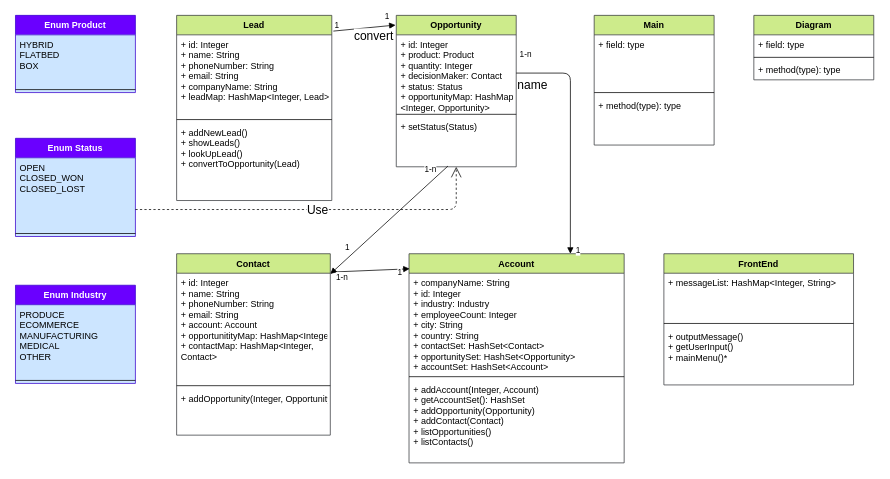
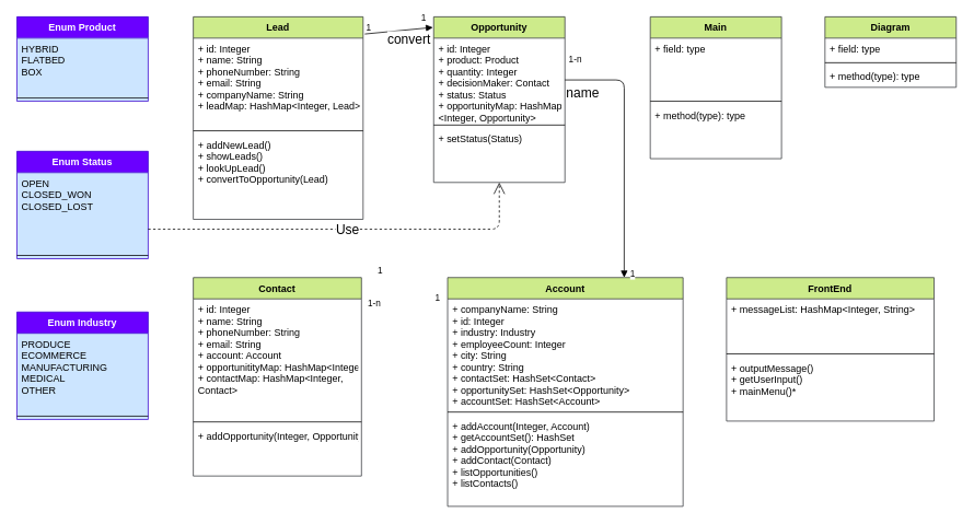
  <mxCell id="0" />
  <mxCell id="1" parent="0" />
  <mxCell id="2" value="Enum Product&#10;" style="swimlane;fontStyle=1;align=center;verticalAlign=top;childLayout=stackLayout;horizontal=1;startSize=26;horizontalStack=0;resizeParent=1;resizeParentMax=0;resizeLast=0;collapsible=1;marginBottom=0;fillColor=#6a00ff;strokeColor=#3700CC;swimlaneFillColor=#CCE5FF;fontColor=#ffffff;" parent="1" vertex="1"><mxGeometry x="20" y="20" width="160" height="103" as="geometry" /></mxCell>
  <mxCell id="3" value="HYBRID&#10;FLATBED&#10;BOX&#10;&#10;" style="text;strokeColor=none;fillColor=none;align=left;verticalAlign=top;spacingLeft=4;spacingRight=4;overflow=hidden;rotatable=0;points=[[0,0.5],[1,0.5]];portConstraint=eastwest;" parent="2" vertex="1"><mxGeometry y="26" width="160" height="69" as="geometry" /></mxCell>
  <mxCell id="4" value="" style="line;strokeWidth=1;fillColor=none;align=left;verticalAlign=middle;spacingTop=-1;spacingLeft=3;spacingRight=3;rotatable=0;labelPosition=right;points=[];portConstraint=eastwest;" parent="2" vertex="1"><mxGeometry y="95" width="160" height="8" as="geometry" /></mxCell>
  <mxCell id="5" value="Contact" style="swimlane;fontStyle=1;align=center;verticalAlign=top;childLayout=stackLayout;horizontal=1;startSize=26;horizontalStack=0;resizeParent=1;resizeParentMax=0;resizeLast=0;collapsible=1;marginBottom=0;fillColor=#cdeb8b;strokeColor=#36393d;" parent="1" vertex="1"><mxGeometry x="235" y="338" width="205" height="242" as="geometry" /></mxCell>
  <mxCell id="6" value="+ id: Integer&#10;+ name: String&#10;+ phoneNumber: String&#10;+ email: String&#10;+ account: Account&#10;+ opportunitityMap: HashMap&lt;Integer,Opportunity&gt;&#10;+ contactMap: HashMap&lt;Integer,&#10;Contact&gt;" style="text;strokeColor=none;fillColor=none;align=left;verticalAlign=top;spacingLeft=4;spacingRight=4;overflow=hidden;rotatable=0;points=[[0,0.5],[1,0.5]];portConstraint=eastwest;" parent="5" vertex="1"><mxGeometry y="26" width="205" height="146" as="geometry" /></mxCell>
  <mxCell id="7" value="" style="line;strokeWidth=1;fillColor=none;align=left;verticalAlign=middle;spacingTop=-1;spacingLeft=3;spacingRight=3;rotatable=0;labelPosition=right;points=[];portConstraint=eastwest;" parent="5" vertex="1"><mxGeometry y="172" width="205" height="8" as="geometry" /></mxCell>
  <mxCell id="8" value="+ addOpportunity(Integer, Opportunity)" style="text;strokeColor=none;fillColor=none;align=left;verticalAlign=top;spacingLeft=4;spacingRight=4;overflow=hidden;rotatable=0;points=[[0,0.5],[1,0.5]];portConstraint=eastwest;" parent="5" vertex="1"><mxGeometry y="180" width="205" height="62" as="geometry" /></mxCell>
  <mxCell id="9" value="Main" style="swimlane;fontStyle=1;align=center;verticalAlign=top;childLayout=stackLayout;horizontal=1;startSize=26;horizontalStack=0;resizeParent=1;resizeParentMax=0;resizeLast=0;collapsible=1;marginBottom=0;fillColor=#cdeb8b;strokeColor=#36393d;" parent="1" vertex="1"><mxGeometry x="792" y="20" width="160" height="173" as="geometry" /></mxCell>
  <mxCell id="10" value="+ field: type" style="text;strokeColor=none;fillColor=none;align=left;verticalAlign=top;spacingLeft=4;spacingRight=4;overflow=hidden;rotatable=0;points=[[0,0.5],[1,0.5]];portConstraint=eastwest;" parent="9" vertex="1"><mxGeometry y="26" width="160" height="73" as="geometry" /></mxCell>
  <mxCell id="11" value="" style="line;strokeWidth=1;fillColor=none;align=left;verticalAlign=middle;spacingTop=-1;spacingLeft=3;spacingRight=3;rotatable=0;labelPosition=right;points=[];portConstraint=eastwest;" parent="9" vertex="1"><mxGeometry y="99" width="160" height="8" as="geometry" /></mxCell>
  <mxCell id="12" value="+ method(type): type" style="text;strokeColor=none;fillColor=none;align=left;verticalAlign=top;spacingLeft=4;spacingRight=4;overflow=hidden;rotatable=0;points=[[0,0.5],[1,0.5]];portConstraint=eastwest;" parent="9" vertex="1"><mxGeometry y="107" width="160" height="66" as="geometry" /></mxCell>
  <mxCell id="13" value="Enum Status&#10; " style="swimlane;fontStyle=1;align=center;verticalAlign=top;childLayout=stackLayout;horizontal=1;startSize=26;horizontalStack=0;resizeParent=1;resizeParentMax=0;resizeLast=0;collapsible=1;marginBottom=0;fillColor=#6a00ff;strokeColor=#3700CC;swimlaneFillColor=#CCE5FF;fontColor=#ffffff;" parent="1" vertex="1"><mxGeometry x="20" y="184" width="160" height="131" as="geometry" /></mxCell>
  <mxCell id="14" value="OPEN&#10;CLOSED_WON&#10;CLOSED_LOST&#10;" style="text;strokeColor=none;fillColor=none;align=left;verticalAlign=top;spacingLeft=4;spacingRight=4;overflow=hidden;rotatable=0;points=[[0,0.5],[1,0.5]];portConstraint=eastwest;" parent="13" vertex="1"><mxGeometry y="26" width="160" height="97" as="geometry" /></mxCell>
  <mxCell id="15" value="" style="line;strokeWidth=1;fillColor=none;align=left;verticalAlign=middle;spacingTop=-1;spacingLeft=3;spacingRight=3;rotatable=0;labelPosition=right;points=[];portConstraint=eastwest;" parent="13" vertex="1"><mxGeometry y="123" width="160" height="8" as="geometry" /></mxCell>
  <mxCell id="16" value="Account" style="swimlane;fontStyle=1;align=center;verticalAlign=top;childLayout=stackLayout;horizontal=1;startSize=26;horizontalStack=0;resizeParent=1;resizeParentMax=0;resizeLast=0;collapsible=1;marginBottom=0;fillColor=#cdeb8b;strokeColor=#36393d;" parent="1" vertex="1"><mxGeometry x="545" y="338" width="287" height="279" as="geometry" /></mxCell>
  <mxCell id="17" value="+ companyName: String&#10;+ id: Integer&#10;+ industry: Industry&#10;+ employeeCount: Integer&#10;+ city: String&#10;+ country: String&#10;+ contactSet: HashSet&lt;Contact&gt;&#10;+ opportunitySet: HashSet&lt;Opportunity&gt;&#10;+ accountSet: HashSet&lt;Account&gt;" style="text;strokeColor=none;fillColor=none;align=left;verticalAlign=top;spacingLeft=4;spacingRight=4;overflow=hidden;rotatable=0;points=[[0,0.5],[1,0.5]];portConstraint=eastwest;" parent="16" vertex="1"><mxGeometry y="26" width="287" height="134" as="geometry" /></mxCell>
  <mxCell id="18" value="" style="line;strokeWidth=1;fillColor=none;align=left;verticalAlign=middle;spacingTop=-1;spacingLeft=3;spacingRight=3;rotatable=0;labelPosition=right;points=[];portConstraint=eastwest;" parent="16" vertex="1"><mxGeometry y="160" width="287" height="8" as="geometry" /></mxCell>
  <mxCell id="19" value="+ addAccount(Integer, Account)&#10;+ getAccountSet(): HashSet&#10;+ addOpportunity(Opportunity)&#10;+ addContact(Contact)&#10;+ listOpportunities()&#10;+ listContacts()&#10;&#10;&#10;" style="text;strokeColor=none;fillColor=none;align=left;verticalAlign=top;spacingLeft=4;spacingRight=4;overflow=hidden;rotatable=0;points=[[0,0.5],[1,0.5]];portConstraint=eastwest;" parent="16" vertex="1"><mxGeometry y="168" width="287" height="111" as="geometry" /></mxCell>
  <mxCell id="20" value="Enum Industry&#10;" style="swimlane;fontStyle=1;align=center;verticalAlign=top;childLayout=stackLayout;horizontal=1;startSize=26;horizontalStack=0;resizeParent=1;resizeParentMax=0;resizeLast=0;collapsible=1;marginBottom=0;fillColor=#6a00ff;strokeColor=#3700CC;swimlaneFillColor=#CCE5FF;fontColor=#ffffff;" parent="1" vertex="1"><mxGeometry x="20" y="380" width="160" height="131" as="geometry" /></mxCell>
  <mxCell id="21" value="PRODUCE&#10;ECOMMERCE&#10;MANUFACTURING&#10;MEDICAL&#10;OTHER&#10;" style="text;strokeColor=none;fillColor=none;align=left;verticalAlign=top;spacingLeft=4;spacingRight=4;overflow=hidden;rotatable=0;points=[[0,0.5],[1,0.5]];portConstraint=eastwest;" parent="20" vertex="1"><mxGeometry y="26" width="160" height="97" as="geometry" /></mxCell>
  <mxCell id="22" value="" style="line;strokeWidth=1;fillColor=none;align=left;verticalAlign=middle;spacingTop=-1;spacingLeft=3;spacingRight=3;rotatable=0;labelPosition=right;points=[];portConstraint=eastwest;" parent="20" vertex="1"><mxGeometry y="123" width="160" height="8" as="geometry" /></mxCell>
  <mxCell id="23" value="FrontEnd" style="swimlane;fontStyle=1;align=center;verticalAlign=top;childLayout=stackLayout;horizontal=1;startSize=26;horizontalStack=0;resizeParent=1;resizeParentMax=0;resizeLast=0;collapsible=1;marginBottom=0;fillColor=#cdeb8b;strokeColor=#36393d;" parent="1" vertex="1"><mxGeometry x="885" y="338" width="253" height="175" as="geometry" /></mxCell>
  <mxCell id="24" value="+ messageList: HashMap&lt;Integer, String&gt;" style="text;strokeColor=none;fillColor=none;align=left;verticalAlign=top;spacingLeft=4;spacingRight=4;overflow=hidden;rotatable=0;points=[[0,0.5],[1,0.5]];portConstraint=eastwest;" parent="23" vertex="1"><mxGeometry y="26" width="253" height="63" as="geometry" /></mxCell>
  <mxCell id="25" value="" style="line;strokeWidth=1;fillColor=none;align=left;verticalAlign=middle;spacingTop=-1;spacingLeft=3;spacingRight=3;rotatable=0;labelPosition=right;points=[];portConstraint=eastwest;" parent="23" vertex="1"><mxGeometry y="89" width="253" height="8" as="geometry" /></mxCell>
  <mxCell id="26" value="+ outputMessage()&#10;+ getUserInput()&#10;+ mainMenu()*&#10;&#10;" style="text;strokeColor=none;fillColor=none;align=left;verticalAlign=top;spacingLeft=4;spacingRight=4;overflow=hidden;rotatable=0;points=[[0,0.5],[1,0.5]];portConstraint=eastwest;" parent="23" vertex="1"><mxGeometry y="97" width="253" height="78" as="geometry" /></mxCell>
  <mxCell id="27" value="Lead" style="swimlane;fontStyle=1;align=center;verticalAlign=top;childLayout=stackLayout;horizontal=1;startSize=26;horizontalStack=0;resizeParent=1;resizeParentMax=0;resizeLast=0;collapsible=1;marginBottom=0;fillColor=#cdeb8b;strokeColor=#36393d;" parent="1" vertex="1"><mxGeometry x="235" y="20" width="207" height="247" as="geometry" /></mxCell>
  <mxCell id="28" value="+ id: Integer&#10;+ name: String&#10;+ phoneNumber: String&#10;+ email: String&#10;+ companyName: String&#10;+ leadMap: HashMap&lt;Integer, Lead&gt;&#10;" style="text;strokeColor=none;fillColor=none;align=left;verticalAlign=top;spacingLeft=4;spacingRight=4;overflow=hidden;rotatable=0;points=[[0,0.5],[1,0.5]];portConstraint=eastwest;" parent="27" vertex="1"><mxGeometry y="26" width="207" height="109" as="geometry" /></mxCell>
  <mxCell id="29" value="" style="line;strokeWidth=1;fillColor=none;align=left;verticalAlign=middle;spacingTop=-1;spacingLeft=3;spacingRight=3;rotatable=0;labelPosition=right;points=[];portConstraint=eastwest;" parent="27" vertex="1"><mxGeometry y="135" width="207" height="8" as="geometry" /></mxCell>
  <mxCell id="30" value="+ addNewLead()&#10;+ showLeads()&#10;+ lookUpLead()&#10;+ convertToOpportunity(Lead)&#10;&#10;&#10;&#10;" style="text;strokeColor=none;fillColor=none;align=left;verticalAlign=top;spacingLeft=4;spacingRight=4;overflow=hidden;rotatable=0;points=[[0,0.5],[1,0.5]];portConstraint=eastwest;" parent="27" vertex="1"><mxGeometry y="143" width="207" height="104" as="geometry" /></mxCell>
  <mxCell id="31" value="Diagram" style="swimlane;fontStyle=1;align=center;verticalAlign=top;childLayout=stackLayout;horizontal=1;startSize=26;horizontalStack=0;resizeParent=1;resizeParentMax=0;resizeLast=0;collapsible=1;marginBottom=0;fillColor=#cdeb8b;strokeColor=#36393d;" parent="1" vertex="1"><mxGeometry x="1005" y="20" width="160" height="86" as="geometry" /></mxCell>
  <mxCell id="32" value="+ field: type" style="text;strokeColor=none;fillColor=none;align=left;verticalAlign=top;spacingLeft=4;spacingRight=4;overflow=hidden;rotatable=0;points=[[0,0.5],[1,0.5]];portConstraint=eastwest;" parent="31" vertex="1"><mxGeometry y="26" width="160" height="26" as="geometry" /></mxCell>
  <mxCell id="33" value="" style="line;strokeWidth=1;fillColor=none;align=left;verticalAlign=middle;spacingTop=-1;spacingLeft=3;spacingRight=3;rotatable=0;labelPosition=right;points=[];portConstraint=eastwest;" parent="31" vertex="1"><mxGeometry y="52" width="160" height="8" as="geometry" /></mxCell>
  <mxCell id="34" value="+ method(type): type" style="text;strokeColor=none;fillColor=none;align=left;verticalAlign=top;spacingLeft=4;spacingRight=4;overflow=hidden;rotatable=0;points=[[0,0.5],[1,0.5]];portConstraint=eastwest;" parent="31" vertex="1"><mxGeometry y="60" width="160" height="26" as="geometry" /></mxCell>
  <mxCell id="35" value="Opportunity" style="swimlane;fontStyle=1;align=center;verticalAlign=top;childLayout=stackLayout;horizontal=1;startSize=26;horizontalStack=0;resizeParent=1;resizeParentMax=0;resizeLast=0;collapsible=1;marginBottom=0;fillColor=#cdeb8b;strokeColor=#36393d;" parent="1" vertex="1"><mxGeometry x="528" y="20" width="160" height="202" as="geometry" /></mxCell>
  <mxCell id="36" value="+ id: Integer&#10;+ product: Product&#10;+ quantity: Integer&#10;+ decisionMaker: Contact&#10;+ status: Status&#10;+ opportunityMap: HashMap&#10;&lt;Integer, Opportunity&gt;&#10;&#10;&#10;&#10;" style="text;strokeColor=none;fillColor=none;align=left;verticalAlign=top;spacingLeft=4;spacingRight=4;overflow=hidden;rotatable=0;points=[[0,0.5],[1,0.5]];portConstraint=eastwest;" parent="35" vertex="1"><mxGeometry y="26" width="160" height="102" as="geometry" /></mxCell>
  <mxCell id="37" value="" style="line;strokeWidth=1;fillColor=none;align=left;verticalAlign=middle;spacingTop=-1;spacingLeft=3;spacingRight=3;rotatable=0;labelPosition=right;points=[];portConstraint=eastwest;" parent="35" vertex="1"><mxGeometry y="128" width="160" height="8" as="geometry" /></mxCell>
  <mxCell id="38" value="+ setStatus(Status)" style="text;strokeColor=none;fillColor=none;align=left;verticalAlign=top;spacingLeft=4;spacingRight=4;overflow=hidden;rotatable=0;points=[[0,0.5],[1,0.5]];portConstraint=eastwest;" parent="35" vertex="1"><mxGeometry y="136" width="160" height="66" as="geometry" /></mxCell>
  <mxCell id="39" value="convert" style="endArrow=block;endFill=1;html=1;align=left;verticalAlign=top;fontSize=16;exitX=1.01;exitY=-0.046;exitDx=0;exitDy=0;exitPerimeter=0;entryX=-0.006;entryY=0.064;entryDx=0;entryDy=0;entryPerimeter=0;" parent="1" source="28" target="35" edge="1"><mxGeometry x="-0.356" y="7" relative="1" as="geometry"><mxPoint x="511" y="219" as="sourcePoint" /><mxPoint x="671" y="219" as="targetPoint" /><mxPoint as="offset" /></mxGeometry></mxCell>
  <mxCell id="40" value="1" style="edgeLabel;resizable=0;html=1;align=left;verticalAlign=bottom;" parent="39" connectable="0" vertex="1"><mxGeometry x="-1" relative="1" as="geometry" /></mxCell>
  <mxCell id="41" value="1" style="edgeLabel;resizable=0;html=1;align=left;verticalAlign=bottom;" parent="1" connectable="0" vertex="1"><mxGeometry x="454.07" y="50.986" as="geometry"><mxPoint x="57" y="-21" as="offset" /></mxGeometry></mxCell>
- <mxCell id="42" value="" style="endArrow=block;endFill=1;html=1;align=left;verticalAlign=top;fontSize=16;exitX=0.431;exitY=0.985;exitDx=0;exitDy=0;exitPerimeter=0;" parent="1" source="38" target="5" edge="1"><mxGeometry x="-1" relative="1" as="geometry"><mxPoint x="610" y="243" as="sourcePoint" /><mxPoint x="770" y="243" as="targetPoint" /></mxGeometry></mxCell>
- <mxCell id="43" value="1-n" style="edgeLabel;resizable=0;html=1;align=left;verticalAlign=bottom;" parent="42" connectable="0" vertex="1"><mxGeometry x="-1" relative="1" as="geometry"><mxPoint x="-33" y="13" as="offset" /></mxGeometry></mxCell>
  <mxCell id="44" value="1" style="edgeLabel;resizable=0;html=1;align=left;verticalAlign=bottom;" parent="1" connectable="0" vertex="1"><mxGeometry x="458" y="337.996" as="geometry" /></mxCell>
- <mxCell id="45" value="" style="endArrow=block;endFill=1;html=1;align=left;verticalAlign=top;fontSize=16;entryX=0.003;entryY=0.072;entryDx=0;entryDy=0;entryPerimeter=0;exitX=1.007;exitY=0.101;exitDx=0;exitDy=0;exitPerimeter=0;" parent="1" source="5" target="16" edge="1"><mxGeometry x="-1" relative="1" as="geometry"><mxPoint x="606.96" y="207.026" as="sourcePoint" /><mxPoint x="448.6" y="348" as="targetPoint" /></mxGeometry></mxCell>
  <mxCell id="46" value="1-n" style="edgeLabel;resizable=0;html=1;align=left;verticalAlign=bottom;" parent="1" connectable="0" vertex="1"><mxGeometry x="446" y="376.996" as="geometry" /></mxCell>
  <mxCell id="47" value="1" style="edgeLabel;resizable=0;html=1;align=left;verticalAlign=bottom;" parent="1" connectable="0" vertex="1"><mxGeometry x="528" y="370.996" as="geometry" /></mxCell>
  <mxCell id="48" value="Use" style="endArrow=open;endSize=12;dashed=1;html=1;fontSize=16;edgeStyle=orthogonalEdgeStyle;" parent="1" source="14" target="38" edge="1"><mxGeometry width="160" relative="1" as="geometry"><mxPoint x="204" y="296" as="sourcePoint" /><mxPoint x="364" y="296" as="targetPoint" /><Array as="points"><mxPoint x="608" y="279" /></Array></mxGeometry></mxCell>
  <mxCell id="49" value="name" style="endArrow=block;endFill=1;html=1;edgeStyle=orthogonalEdgeStyle;align=left;verticalAlign=top;fontSize=16;entryX=0.75;entryY=0;entryDx=0;entryDy=0;" parent="1" source="36" target="16" edge="1"><mxGeometry x="-1" relative="1" as="geometry"><mxPoint x="553" y="215" as="sourcePoint" /><mxPoint x="713" y="215" as="targetPoint" /></mxGeometry></mxCell>
  <mxCell id="50" value="1" style="edgeLabel;resizable=0;html=1;align=left;verticalAlign=bottom;" parent="49" connectable="0" vertex="1"><mxGeometry x="-1" relative="1" as="geometry"><mxPoint x="78" y="245" as="offset" /></mxGeometry></mxCell>
  <mxCell id="51" value="1-n" style="edgeLabel;resizable=0;html=1;align=left;verticalAlign=bottom;" parent="1" connectable="0" vertex="1"><mxGeometry x="691" y="79.996" as="geometry" /></mxCell>
